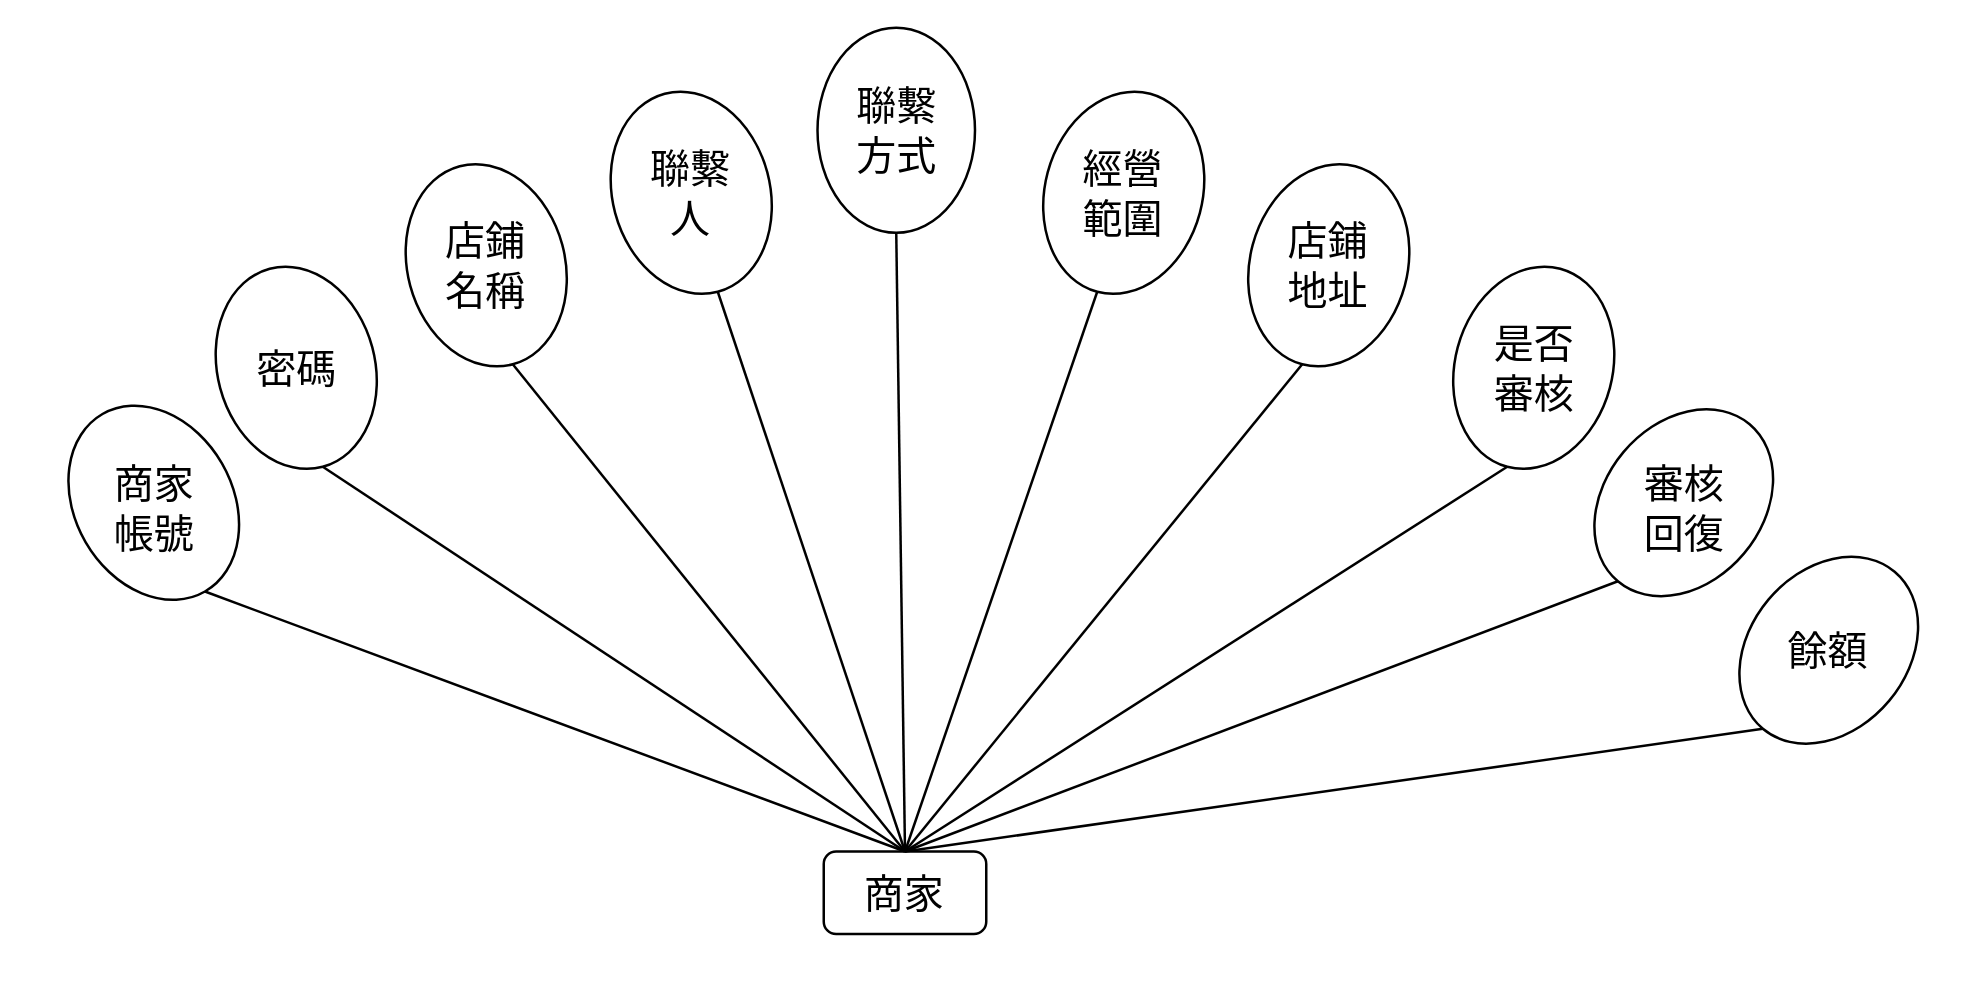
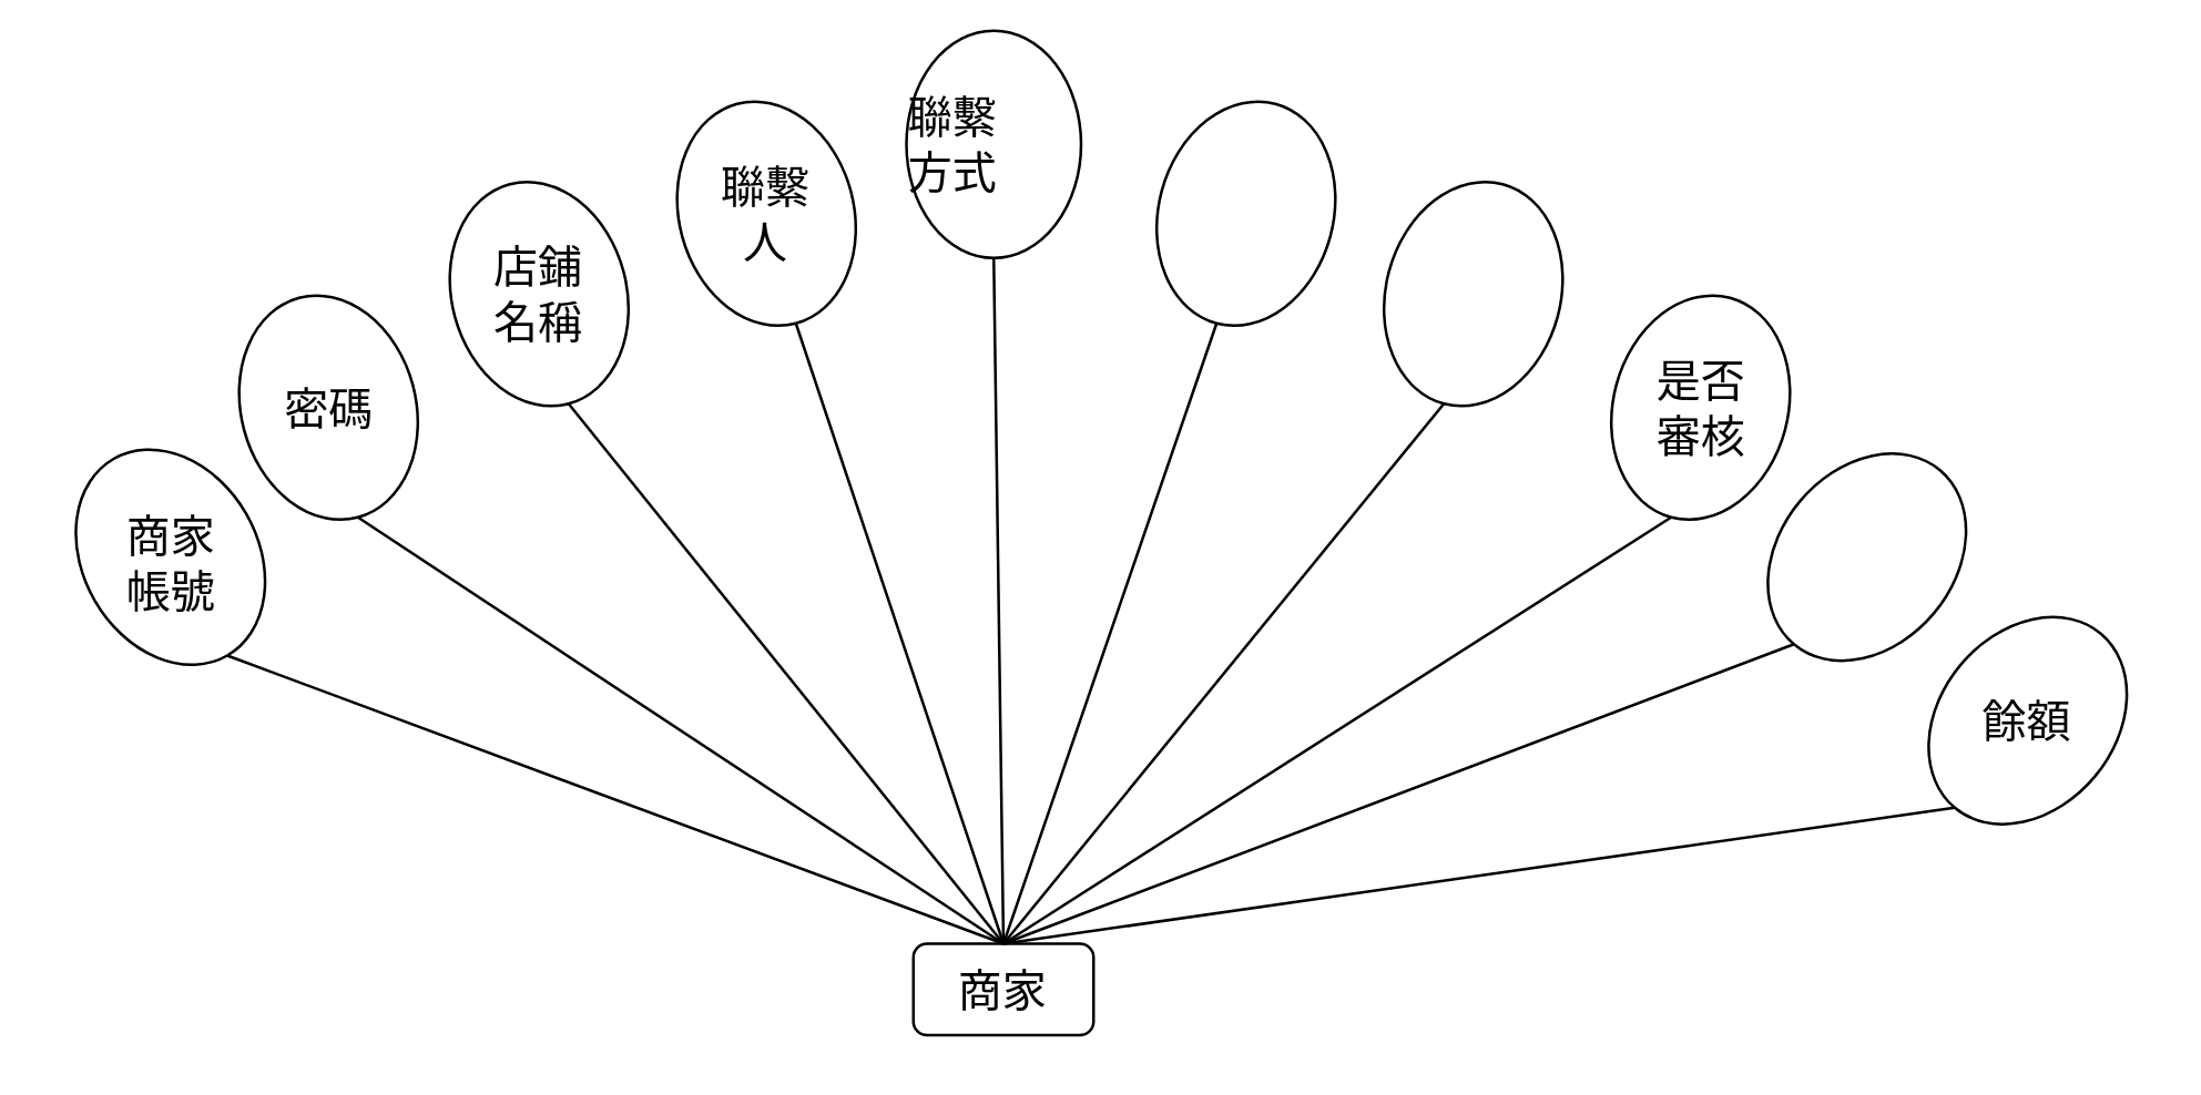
  <mxCell id="0" />
  <mxCell id="1" parent="0" />
  <mxCell id="2" value="商家" style="rounded=1;whiteSpace=wrap;html=1;fontSize=16;" vertex="1" parent="1"><mxGeometry x="329" y="340" width="65" height="33" as="geometry" /></mxCell>
  <mxCell id="3" value="" style="ellipse;whiteSpace=wrap;html=1;fontSize=16;rotation=60;" vertex="1" parent="1"><mxGeometry x="20" y="169" width="82" height="63" as="geometry" /></mxCell>
  <mxCell id="4" value="" style="ellipse;whiteSpace=wrap;html=1;fontSize=16;rotation=75;" vertex="1" parent="1"><mxGeometry x="77" y="115" width="82" height="63" as="geometry" /></mxCell>
  <mxCell id="5" value="" style="ellipse;whiteSpace=wrap;html=1;fontSize=16;rotation=90;" vertex="1" parent="1"><mxGeometry x="317" y="20" width="82" height="63" as="geometry" /></mxCell>
  <mxCell id="6" value="" style="ellipse;whiteSpace=wrap;html=1;fontSize=16;rotation=75;" vertex="1" parent="1"><mxGeometry x="235" y="45" width="82" height="63" as="geometry" /></mxCell>
  <mxCell id="7" value="" style="ellipse;whiteSpace=wrap;html=1;fontSize=16;rotation=75;" vertex="1" parent="1"><mxGeometry x="153" y="74" width="82" height="63" as="geometry" /></mxCell>
  <mxCell id="8" value="" style="ellipse;whiteSpace=wrap;html=1;fontSize=16;rotation=105;" vertex="1" parent="1"><mxGeometry x="490" y="74" width="82" height="63" as="geometry" /></mxCell>
  <mxCell id="9" value="" style="ellipse;whiteSpace=wrap;html=1;fontSize=16;rotation=105;" vertex="1" parent="1"><mxGeometry x="408" y="45" width="82" height="63" as="geometry" /></mxCell>
  <mxCell id="10" value="" style="ellipse;whiteSpace=wrap;html=1;fontSize=16;rotation=105;" vertex="1" parent="1"><mxGeometry x="572" y="115" width="82" height="63" as="geometry" /></mxCell>
  <mxCell id="11" value="" style="ellipse;whiteSpace=wrap;html=1;fontSize=16;rotation=130;" vertex="1" parent="1"><mxGeometry x="632" y="169" width="82" height="63" as="geometry" /></mxCell>
  <mxCell id="12" value="商家&lt;br&gt;帳號" style="text;strokeColor=none;fillColor=none;html=1;align=center;verticalAlign=middle;whiteSpace=wrap;rounded=0;fontSize=16;" vertex="1" parent="1"><mxGeometry x="38.5" y="178" width="45" height="50" as="geometry" /></mxCell>
  <mxCell id="13" value="密碼" style="text;strokeColor=none;fillColor=none;html=1;align=center;verticalAlign=middle;whiteSpace=wrap;rounded=0;fontSize=16;" vertex="1" parent="1"><mxGeometry x="99.5" y="131.5" width="37" height="30" as="geometry" /></mxCell>
  <mxCell id="14" value="店鋪&lt;br&gt;名稱" style="text;strokeColor=none;fillColor=none;html=1;align=center;verticalAlign=middle;whiteSpace=wrap;rounded=0;fontSize=16;" vertex="1" parent="1"><mxGeometry x="176" y="85.5" width="36" height="40" as="geometry" /></mxCell>
  <mxCell id="15" value="聯繫&lt;br&gt;人" style="text;strokeColor=none;fillColor=none;html=1;align=center;verticalAlign=middle;whiteSpace=wrap;rounded=0;fontSize=16;" vertex="1" parent="1"><mxGeometry x="255" y="59" width="42" height="35" as="geometry" /></mxCell>
- <mxCell id="16" value="聯繫&lt;br&gt;方式" style="text;strokeColor=none;fillColor=none;html=1;align=center;verticalAlign=middle;whiteSpace=wrap;rounded=0;fontSize=16;" vertex="1" parent="1"><mxGeometry x="339.5" y="33.5" width="37" height="36" as="geometry" /></mxCell>
- <mxCell id="17" value="經營&lt;br&gt;範圍" style="text;strokeColor=none;fillColor=none;html=1;align=center;verticalAlign=middle;whiteSpace=wrap;rounded=0;fontSize=16;" vertex="1" parent="1"><mxGeometry x="429" y="59" width="40" height="35" as="geometry" /></mxCell>
- <mxCell id="18" value="店鋪&lt;br&gt;地址" style="text;strokeColor=none;fillColor=none;html=1;align=center;verticalAlign=middle;whiteSpace=wrap;rounded=0;fontSize=16;" vertex="1" parent="1"><mxGeometry x="508" y="85.5" width="46" height="40" as="geometry" /></mxCell>
+ <mxCell id="16" value="聯繫&lt;br&gt;方式" style="text;strokeColor=none;fillColor=none;html=1;align=center;verticalAlign=middle;whiteSpace=wrap;rounded=0;fontSize=16;" vertex="1" parent="1"><mxGeometry x="324.5" y="33.5" width="37" height="36" as="geometry" /></mxCell>
  <mxCell id="19" value="是否&lt;br&gt;審核" style="text;strokeColor=none;fillColor=none;html=1;align=center;verticalAlign=middle;whiteSpace=wrap;rounded=0;fontSize=16;" vertex="1" parent="1"><mxGeometry x="591.5" y="126.5" width="43" height="40" as="geometry" /></mxCell>
- <mxCell id="20" value="審核&lt;br&gt;回復" style="text;strokeColor=none;fillColor=none;html=1;align=center;verticalAlign=middle;whiteSpace=wrap;rounded=0;fontSize=16;" vertex="1" parent="1"><mxGeometry x="652.5" y="183.5" width="41" height="39" as="geometry" /></mxCell>
  <mxCell id="21" value="" style="ellipse;whiteSpace=wrap;html=1;fontSize=16;rotation=130;" vertex="1" parent="1"><mxGeometry x="690" y="228" width="82" height="63" as="geometry" /></mxCell>
  <mxCell id="22" value="餘額" style="text;strokeColor=none;fillColor=none;html=1;align=center;verticalAlign=middle;whiteSpace=wrap;rounded=0;fontSize=16;" vertex="1" parent="1"><mxGeometry x="710" y="245" width="42" height="29" as="geometry" /></mxCell>
  <mxCell id="23" value="" style="endArrow=none;html=1;rounded=0;fontSize=12;startSize=8;endSize=8;curved=1;entryX=1;entryY=0.5;entryDx=0;entryDy=0;exitX=0.5;exitY=0;exitDx=0;exitDy=0;" edge="1" parent="1" source="2" target="3"><mxGeometry width="50" height="50" relative="1" as="geometry"><mxPoint x="333" y="217" as="sourcePoint" /><mxPoint x="383" y="167" as="targetPoint" /></mxGeometry></mxCell>
  <mxCell id="24" value="" style="endArrow=none;html=1;rounded=0;fontSize=12;startSize=8;endSize=8;curved=1;exitX=1;exitY=0.5;exitDx=0;exitDy=0;entryX=0.5;entryY=0;entryDx=0;entryDy=0;" edge="1" parent="1" source="4" target="2"><mxGeometry width="50" height="50" relative="1" as="geometry"><mxPoint x="333" y="217" as="sourcePoint" /><mxPoint x="383" y="167" as="targetPoint" /></mxGeometry></mxCell>
  <mxCell id="25" value="" style="endArrow=none;html=1;rounded=0;fontSize=12;startSize=8;endSize=8;curved=1;exitX=1;exitY=0.5;exitDx=0;exitDy=0;entryX=0.5;entryY=0;entryDx=0;entryDy=0;" edge="1" parent="1" source="7" target="2"><mxGeometry width="50" height="50" relative="1" as="geometry"><mxPoint x="333" y="217" as="sourcePoint" /><mxPoint x="379" y="167" as="targetPoint" /></mxGeometry></mxCell>
  <mxCell id="26" value="" style="endArrow=none;html=1;rounded=0;fontSize=12;startSize=8;endSize=8;curved=1;exitX=1;exitY=0.5;exitDx=0;exitDy=0;entryX=0.5;entryY=0;entryDx=0;entryDy=0;" edge="1" parent="1" source="6" target="2"><mxGeometry width="50" height="50" relative="1" as="geometry"><mxPoint x="333" y="217" as="sourcePoint" /><mxPoint x="383" y="167" as="targetPoint" /></mxGeometry></mxCell>
  <mxCell id="27" value="" style="endArrow=none;html=1;rounded=0;fontSize=12;startSize=8;endSize=8;curved=1;entryX=1;entryY=0.5;entryDx=0;entryDy=0;exitX=0.5;exitY=0;exitDx=0;exitDy=0;" edge="1" parent="1" source="2" target="5"><mxGeometry width="50" height="50" relative="1" as="geometry"><mxPoint x="333" y="217" as="sourcePoint" /><mxPoint x="383" y="167" as="targetPoint" /></mxGeometry></mxCell>
  <mxCell id="28" value="" style="endArrow=none;html=1;rounded=0;fontSize=12;startSize=8;endSize=8;curved=1;entryX=1;entryY=0.5;entryDx=0;entryDy=0;exitX=0.5;exitY=0;exitDx=0;exitDy=0;" edge="1" parent="1" source="2" target="9"><mxGeometry width="50" height="50" relative="1" as="geometry"><mxPoint x="333" y="217" as="sourcePoint" /><mxPoint x="383" y="167" as="targetPoint" /></mxGeometry></mxCell>
  <mxCell id="29" value="" style="endArrow=none;html=1;rounded=0;fontSize=12;startSize=8;endSize=8;curved=1;entryX=1;entryY=0.5;entryDx=0;entryDy=0;exitX=0.5;exitY=0;exitDx=0;exitDy=0;" edge="1" parent="1" source="2" target="8"><mxGeometry width="50" height="50" relative="1" as="geometry"><mxPoint x="333" y="217" as="sourcePoint" /><mxPoint x="383" y="167" as="targetPoint" /></mxGeometry></mxCell>
  <mxCell id="30" value="" style="endArrow=none;html=1;rounded=0;fontSize=12;startSize=8;endSize=8;curved=1;entryX=1;entryY=0.5;entryDx=0;entryDy=0;exitX=0.5;exitY=0;exitDx=0;exitDy=0;" edge="1" parent="1" source="2" target="10"><mxGeometry width="50" height="50" relative="1" as="geometry"><mxPoint x="333" y="217" as="sourcePoint" /><mxPoint x="383" y="167" as="targetPoint" /></mxGeometry></mxCell>
  <mxCell id="31" value="" style="endArrow=none;html=1;rounded=0;fontSize=12;startSize=8;endSize=8;curved=1;entryX=1;entryY=0.5;entryDx=0;entryDy=0;exitX=0.5;exitY=0;exitDx=0;exitDy=0;" edge="1" parent="1" source="2" target="11"><mxGeometry width="50" height="50" relative="1" as="geometry"><mxPoint x="333" y="217" as="sourcePoint" /><mxPoint x="383" y="167" as="targetPoint" /></mxGeometry></mxCell>
  <mxCell id="32" value="" style="endArrow=none;html=1;rounded=0;fontSize=12;startSize=8;endSize=8;curved=1;entryX=1;entryY=0.5;entryDx=0;entryDy=0;exitX=0.5;exitY=0;exitDx=0;exitDy=0;" edge="1" parent="1" source="2" target="21"><mxGeometry width="50" height="50" relative="1" as="geometry"><mxPoint x="333" y="217" as="sourcePoint" /><mxPoint x="383" y="167" as="targetPoint" /></mxGeometry></mxCell>
